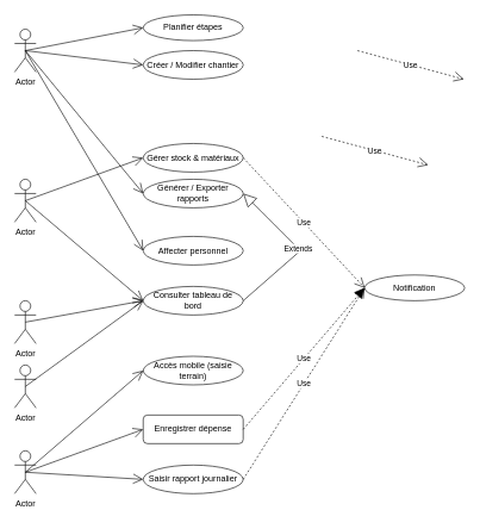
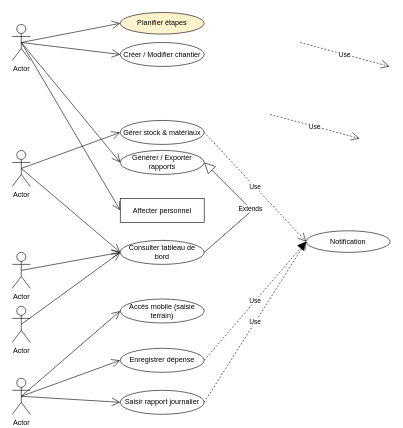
  <mxCell id="0" />
  <mxCell id="1" parent="0" />
  <mxCell id="2" value="Actor" style="shape=umlActor;verticalLabelPosition=bottom;verticalAlign=top;html=1;outlineConnect=0;" vertex="1" parent="1"><mxGeometry x="20" y="250" width="30" height="60" as="geometry" /></mxCell>
  <mxCell id="3" value="Actor" style="shape=umlActor;verticalLabelPosition=bottom;verticalAlign=top;html=1;outlineConnect=0;" vertex="1" parent="1"><mxGeometry x="20" y="420" width="30" height="60" as="geometry" /></mxCell>
  <mxCell id="4" value="Actor" style="shape=umlActor;verticalLabelPosition=bottom;verticalAlign=top;html=1;outlineConnect=0;" vertex="1" parent="1"><mxGeometry x="20" y="510" width="30" height="60" as="geometry" /></mxCell>
  <mxCell id="5" value="Actor" style="shape=umlActor;verticalLabelPosition=bottom;verticalAlign=top;html=1;outlineConnect=0;" vertex="1" parent="1"><mxGeometry x="20" y="40" width="30" height="60" as="geometry" /></mxCell>
  <mxCell id="6" value="Actor" style="shape=umlActor;verticalLabelPosition=bottom;verticalAlign=top;html=1;outlineConnect=0;" vertex="1" parent="1"><mxGeometry x="20" y="630" width="30" height="60" as="geometry" /></mxCell>
- <mxCell id="7" value="Planifier étapes" style="ellipse;whiteSpace=wrap;html=1;" vertex="1" parent="1"><mxGeometry x="200" y="20" width="140" height="36" as="geometry" /></mxCell>
+ <mxCell id="7" value="Planifier étapes" style="ellipse;whiteSpace=wrap;html=1;fillColor=#fff2cc;" vertex="1" parent="1"><mxGeometry x="200" y="20" width="140" height="36" as="geometry" /></mxCell>
  <mxCell id="8" value="Créer / Modifier chantier" style="ellipse;whiteSpace=wrap;html=1;" vertex="1" parent="1"><mxGeometry x="200" y="70" width="140" height="40" as="geometry" /></mxCell>
  <mxCell id="9" value="Consulter tableau de bord" style="ellipse;whiteSpace=wrap;html=1;" vertex="1" parent="1"><mxGeometry x="200" y="400" width="140" height="40" as="geometry" /></mxCell>
- <mxCell id="10" value="Affecter personnel" style="ellipse;whiteSpace=wrap;html=1;" vertex="1" parent="1"><mxGeometry x="200" y="330" width="140" height="40" as="geometry" /></mxCell>
+ <mxCell id="10" value="Affecter personnel" style="whiteSpace=wrap;html=1;rounded=0;" vertex="1" parent="1"><mxGeometry x="200" y="330" width="140" height="40" as="geometry" /></mxCell>
  <mxCell id="11" value="Générer / Exporter rapports" style="ellipse;whiteSpace=wrap;html=1;" vertex="1" parent="1"><mxGeometry x="200" y="250" width="140" height="40" as="geometry" /></mxCell>
  <mxCell id="12" value="Gérer stock &amp;amp; matériaux" style="ellipse;whiteSpace=wrap;html=1;" vertex="1" parent="1"><mxGeometry x="200" y="200" width="140" height="40" as="geometry" /></mxCell>
  <mxCell id="13" value="Accès mobile (saisie terrain)" style="ellipse;whiteSpace=wrap;html=1;" vertex="1" parent="1"><mxGeometry x="200" y="497.75" width="140" height="40" as="geometry" /></mxCell>
- <mxCell id="14" value="Enregistrer dépense" style="whiteSpace=wrap;html=1;rounded=1;" vertex="1" parent="1"><mxGeometry x="200" y="580" width="140" height="40" as="geometry" /></mxCell>
+ <mxCell id="14" value="Enregistrer dépense" style="ellipse;whiteSpace=wrap;html=1;" vertex="1" parent="1"><mxGeometry x="200" y="580" width="140" height="40" as="geometry" /></mxCell>
  <mxCell id="15" value="Saisir rapport journalier" style="ellipse;whiteSpace=wrap;html=1;" vertex="1" parent="1"><mxGeometry x="200" y="650" width="140" height="40" as="geometry" /></mxCell>
  <mxCell id="16" value="" style="endArrow=open;endFill=1;endSize=12;html=1;rounded=0;entryX=0;entryY=0.5;entryDx=0;entryDy=0;exitX=0.5;exitY=0.5;exitDx=0;exitDy=0;exitPerimeter=0;" edge="1" parent="1" source="5" target="7"><mxGeometry width="160" relative="1" as="geometry"><mxPoint x="40" y="69.68" as="sourcePoint" /><mxPoint x="200" y="69.68" as="targetPoint" /></mxGeometry></mxCell>
  <mxCell id="17" value="" style="endArrow=open;endFill=1;endSize=12;html=1;rounded=0;entryX=0;entryY=0.5;entryDx=0;entryDy=0;exitX=0.5;exitY=0.5;exitDx=0;exitDy=0;exitPerimeter=0;" edge="1" parent="1" source="5"><mxGeometry width="160" relative="1" as="geometry"><mxPoint x="35" y="122" as="sourcePoint" /><mxPoint x="200" y="90" as="targetPoint" /></mxGeometry></mxCell>
  <mxCell id="18" value="" style="endArrow=open;endFill=1;endSize=12;html=1;rounded=0;entryX=0;entryY=0.5;entryDx=0;entryDy=0;exitX=0.5;exitY=0.5;exitDx=0;exitDy=0;exitPerimeter=0;" edge="1" parent="1" source="5" target="11"><mxGeometry width="160" relative="1" as="geometry"><mxPoint x="20" y="140" as="sourcePoint" /><mxPoint x="185" y="220" as="targetPoint" /></mxGeometry></mxCell>
  <mxCell id="19" value="" style="endArrow=open;endFill=1;endSize=12;html=1;rounded=0;entryX=0;entryY=0.5;entryDx=0;entryDy=0;exitX=0.5;exitY=0.5;exitDx=0;exitDy=0;exitPerimeter=0;" edge="1" parent="1" source="2" target="9"><mxGeometry width="160" relative="1" as="geometry"><mxPoint x="40" y="80" as="sourcePoint" /><mxPoint x="175" y="160" as="targetPoint" /></mxGeometry></mxCell>
  <mxCell id="20" value="" style="endArrow=open;endFill=1;endSize=12;html=1;rounded=0;entryX=0;entryY=0.5;entryDx=0;entryDy=0;exitX=0.5;exitY=0.5;exitDx=0;exitDy=0;exitPerimeter=0;" edge="1" parent="1" source="3" target="9"><mxGeometry width="160" relative="1" as="geometry"><mxPoint x="10" y="492" as="sourcePoint" /><mxPoint x="175" y="460" as="targetPoint" /></mxGeometry></mxCell>
  <mxCell id="21" value="" style="endArrow=open;endFill=1;endSize=12;html=1;rounded=0;entryX=0;entryY=0.5;entryDx=0;entryDy=0;exitX=0.5;exitY=0.5;exitDx=0;exitDy=0;exitPerimeter=0;" edge="1" parent="1" source="2" target="12"><mxGeometry width="160" relative="1" as="geometry"><mxPoint x="-11" y="372" as="sourcePoint" /><mxPoint x="154" y="340" as="targetPoint" /></mxGeometry></mxCell>
  <mxCell id="22" value="" style="endArrow=open;endFill=1;endSize=12;html=1;rounded=0;entryX=0;entryY=0.5;entryDx=0;entryDy=0;exitX=0.5;exitY=0.5;exitDx=0;exitDy=0;exitPerimeter=0;" edge="1" parent="1" source="6" target="14"><mxGeometry width="160" relative="1" as="geometry"><mxPoint x="35" y="722" as="sourcePoint" /><mxPoint x="200" y="690" as="targetPoint" /></mxGeometry></mxCell>
  <mxCell id="23" value="" style="endArrow=open;endFill=1;endSize=12;html=1;rounded=0;entryX=0;entryY=0.5;entryDx=0;entryDy=0;exitX=0.5;exitY=0.5;exitDx=0;exitDy=0;exitPerimeter=0;" edge="1" parent="1" source="6" target="15"><mxGeometry width="160" relative="1" as="geometry"><mxPoint x="20" y="832" as="sourcePoint" /><mxPoint x="185" y="800" as="targetPoint" /></mxGeometry></mxCell>
  <mxCell id="24" value="" style="endArrow=open;endFill=1;endSize=12;html=1;rounded=0;entryX=0;entryY=0.5;entryDx=0;entryDy=0;exitX=0.5;exitY=0.5;exitDx=0;exitDy=0;exitPerimeter=0;" edge="1" parent="1" source="6" target="13"><mxGeometry width="160" relative="1" as="geometry"><mxPoint x="-11" y="592" as="sourcePoint" /><mxPoint x="154" y="560" as="targetPoint" /></mxGeometry></mxCell>
  <mxCell id="25" value="" style="endArrow=open;endFill=1;endSize=12;html=1;rounded=0;entryX=0;entryY=0.5;entryDx=0;entryDy=0;exitX=0.5;exitY=0.5;exitDx=0;exitDy=0;exitPerimeter=0;" edge="1" parent="1" source="5" target="10"><mxGeometry width="160" relative="1" as="geometry"><mxPoint x="71" y="32" as="sourcePoint" /><mxPoint x="236" y="0" as="targetPoint" /></mxGeometry></mxCell>
  <mxCell id="26" value="" style="endArrow=open;endFill=1;endSize=12;html=1;rounded=0;entryX=0;entryY=0.5;entryDx=0;entryDy=0;exitX=0.5;exitY=0.5;exitDx=0;exitDy=0;exitPerimeter=0;" edge="1" parent="1" source="4" target="9"><mxGeometry width="160" relative="1" as="geometry"><mxPoint x="-47.5" y="529.75" as="sourcePoint" /><mxPoint x="117.5" y="497.75" as="targetPoint" /></mxGeometry></mxCell>
  <mxCell id="27" value="Extends" style="endArrow=block;endSize=16;endFill=0;html=1;rounded=0;exitX=1;exitY=0.5;exitDx=0;exitDy=0;entryX=1;entryY=0.5;entryDx=0;entryDy=0;" edge="1" parent="1" source="9" target="11"><mxGeometry width="160" relative="1" as="geometry"><mxPoint x="407" y="280" as="sourcePoint" /><mxPoint x="340" y="280" as="targetPoint" /><Array as="points"><mxPoint x="420" y="350" /></Array></mxGeometry></mxCell>
  <mxCell id="28" value="Use" style="endArrow=open;endSize=12;dashed=1;html=1;rounded=0;entryX=0;entryY=0.5;entryDx=0;entryDy=0;exitX=1;exitY=0.5;exitDx=0;exitDy=0;" edge="1" parent="1" source="12" target="29"><mxGeometry width="160" relative="1" as="geometry"><mxPoint x="380" y="190" as="sourcePoint" /><mxPoint x="540" y="190" as="targetPoint" /></mxGeometry></mxCell>
  <mxCell id="29" value="Notification" style="ellipse;whiteSpace=wrap;html=1;" vertex="1" parent="1"><mxGeometry x="510" y="384" width="140" height="36" as="geometry" /></mxCell>
  <mxCell id="30" style="edgeStyle=orthogonalEdgeStyle;rounded=0;orthogonalLoop=1;jettySize=auto;html=1;exitX=0.5;exitY=1;exitDx=0;exitDy=0;" edge="1" parent="1"><mxGeometry relative="1" as="geometry"><mxPoint x="530" y="298" as="sourcePoint" /><mxPoint x="530" y="298" as="targetPoint" /></mxGeometry></mxCell>
  <mxCell id="31" value="Use" style="endArrow=block;endSize=12;dashed=1;html=1;rounded=0;entryX=0;entryY=0.5;entryDx=0;entryDy=0;exitX=1;exitY=0.5;exitDx=0;exitDy=0;" edge="1" parent="1" source="14" target="29"><mxGeometry width="160" relative="1" as="geometry"><mxPoint x="340" y="310" as="sourcePoint" /><mxPoint x="489" y="350" as="targetPoint" /></mxGeometry></mxCell>
  <mxCell id="32" value="Use" style="endArrow=open;endSize=12;dashed=1;html=1;rounded=0;entryX=0;entryY=0.5;entryDx=0;entryDy=0;exitX=1;exitY=0.5;exitDx=0;exitDy=0;" edge="1" parent="1" source="15" target="29"><mxGeometry width="160" relative="1" as="geometry"><mxPoint x="450" y="370" as="sourcePoint" /><mxPoint x="599" y="410" as="targetPoint" /></mxGeometry></mxCell>
  <mxCell id="33" value="Use" style="endArrow=open;endSize=12;dashed=1;html=1;rounded=0;entryX=0;entryY=0;entryDx=0;entryDy=0;exitX=1;exitY=0.5;exitDx=0;exitDy=0;" edge="1" parent="1"><mxGeometry width="160" relative="1" as="geometry"><mxPoint x="450" y="190" as="sourcePoint" /><mxPoint x="599" y="230" as="targetPoint" /></mxGeometry></mxCell>
  <mxCell id="34" value="Use" style="endArrow=open;endSize=12;dashed=1;html=1;rounded=0;entryX=0;entryY=0;entryDx=0;entryDy=0;exitX=1;exitY=0.5;exitDx=0;exitDy=0;" edge="1" parent="1"><mxGeometry width="160" relative="1" as="geometry"><mxPoint x="500" y="70" as="sourcePoint" /><mxPoint x="649" y="110" as="targetPoint" /></mxGeometry></mxCell>
